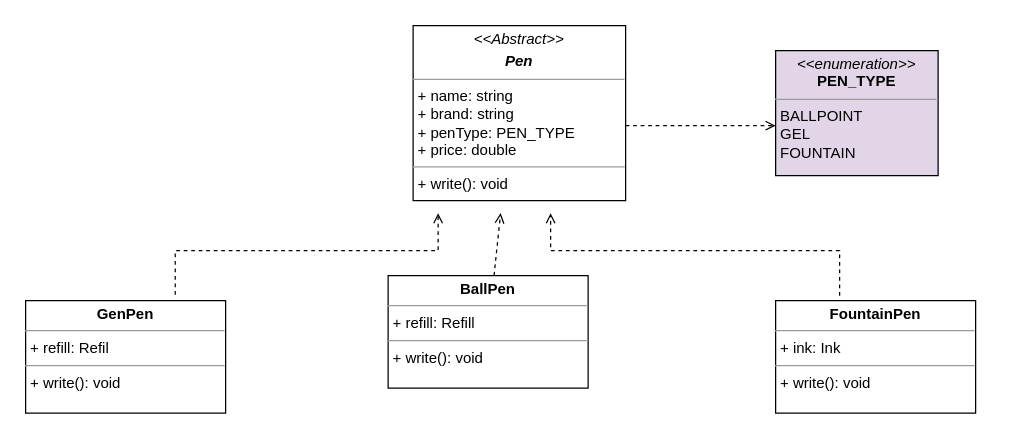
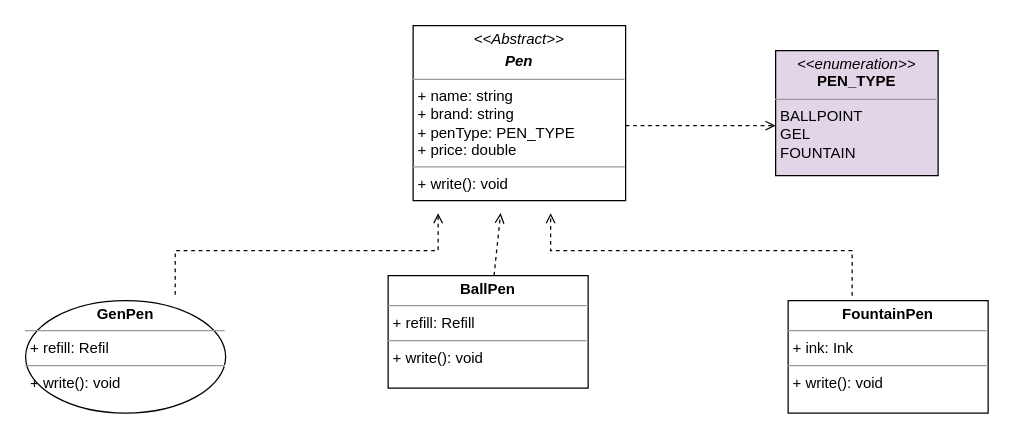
  <mxCell id="0" />
  <mxCell id="1" parent="0" />
  <mxCell id="2" value="&lt;p style=&quot;margin:0px;margin-top:4px;text-align:center;&quot;&gt;&lt;i&gt;&amp;lt;&amp;lt;Abstract&amp;gt;&amp;gt;&lt;/i&gt;&lt;/p&gt;&lt;p style=&quot;margin:0px;margin-top:4px;text-align:center;&quot;&gt;&lt;i&gt;&lt;b&gt;Pen&lt;/b&gt;&lt;/i&gt;&lt;/p&gt;&lt;hr size=&quot;1&quot;&gt;&lt;p style=&quot;border-color: var(--border-color); margin: 0px 0px 0px 4px;&quot;&gt;+ name: string&lt;/p&gt;&lt;p style=&quot;border-color: var(--border-color); margin: 0px 0px 0px 4px;&quot;&gt;+ brand: string&lt;/p&gt;&lt;p style=&quot;border-color: var(--border-color); margin: 0px 0px 0px 4px;&quot;&gt;+ penType: PEN_TYPE&lt;br&gt;&lt;/p&gt;&lt;p style=&quot;margin:0px;margin-left:4px;&quot;&gt;+ price: double&lt;/p&gt;&lt;hr size=&quot;1&quot;&gt;&lt;p style=&quot;margin:0px;margin-left:4px;&quot;&gt;+ write(): void&lt;/p&gt;&lt;p style=&quot;margin:0px;margin-left:4px;&quot;&gt;&lt;br&gt;&lt;/p&gt;" style="verticalAlign=top;align=left;overflow=fill;fontSize=12;fontFamily=Helvetica;html=1;whiteSpace=wrap;" vertex="1" parent="1"><mxGeometry x="330" y="20" width="170" height="140" as="geometry" /></mxCell>
  <mxCell id="3" value="&lt;p style=&quot;margin:0px;margin-top:4px;text-align:center;&quot;&gt;&lt;i&gt;&amp;lt;&amp;lt;enumeration&amp;gt;&amp;gt;&lt;/i&gt;&lt;br&gt;&lt;b&gt;PEN_TYPE&lt;/b&gt;&lt;/p&gt;&lt;hr size=&quot;1&quot;&gt;&lt;p style=&quot;margin:0px;margin-left:4px;&quot;&gt;BALLPOINT&lt;/p&gt;&lt;p style=&quot;margin:0px;margin-left:4px;&quot;&gt;GEL&lt;br&gt;&lt;/p&gt;&lt;p style=&quot;margin:0px;margin-left:4px;&quot;&gt;FOUNTAIN&lt;/p&gt;" style="verticalAlign=top;align=left;overflow=fill;fontSize=12;fontFamily=Helvetica;html=1;whiteSpace=wrap;fillColor=#e1d5e7;" vertex="1" parent="1"><mxGeometry x="620" y="40" width="130" height="100" as="geometry" /></mxCell>
  <mxCell id="4" value="" style="endArrow=open;dashed=1;html=1;rounded=0;strokeWidth=1;edgeStyle=elbowEdgeStyle;" edge="1" parent="1"><mxGeometry x="0.006" width="160" relative="1" as="geometry"><mxPoint x="500" y="100" as="sourcePoint" /><mxPoint x="620" y="100" as="targetPoint" /><mxPoint as="offset" /></mxGeometry></mxCell>
- <mxCell id="5" value="&lt;p style=&quot;margin:0px;margin-top:4px;text-align:center;&quot;&gt;&lt;b&gt;GenPen&lt;/b&gt;&lt;/p&gt;&lt;hr size=&quot;1&quot;&gt;&lt;p style=&quot;margin:0px;margin-left:4px;&quot;&gt;+ refill: Refil&lt;/p&gt;&lt;hr size=&quot;1&quot;&gt;&lt;p style=&quot;margin:0px;margin-left:4px;&quot;&gt;+ write(): void&lt;/p&gt;" style="verticalAlign=top;align=left;overflow=fill;fontSize=12;fontFamily=Helvetica;html=1;whiteSpace=wrap;" vertex="1" parent="1"><mxGeometry x="20" y="240" width="160" height="90" as="geometry" /></mxCell>
+ <mxCell id="5" value="&lt;p style=&quot;margin:0px;margin-top:4px;text-align:center;&quot;&gt;&lt;b&gt;GenPen&lt;/b&gt;&lt;/p&gt;&lt;hr size=&quot;1&quot;&gt;&lt;p style=&quot;margin:0px;margin-left:4px;&quot;&gt;+ refill: Refil&lt;/p&gt;&lt;hr size=&quot;1&quot;&gt;&lt;p style=&quot;margin:0px;margin-left:4px;&quot;&gt;+ write(): void&lt;/p&gt;" style="ellipse;verticalAlign=top;align=left;overflow=fill;fontSize=12;fontFamily=Helvetica;html=1;whiteSpace=wrap;" vertex="1" parent="1"><mxGeometry x="20" y="240" width="160" height="90" as="geometry" /></mxCell>
  <mxCell id="6" value="&lt;p style=&quot;margin:0px;margin-top:4px;text-align:center;&quot;&gt;&lt;b&gt;BallPen&lt;/b&gt;&lt;/p&gt;&lt;hr size=&quot;1&quot;&gt;&lt;p style=&quot;margin:0px;margin-left:4px;&quot;&gt;+ refill: Refill&lt;/p&gt;&lt;hr size=&quot;1&quot;&gt;&lt;p style=&quot;margin:0px;margin-left:4px;&quot;&gt;+ write(): void&lt;/p&gt;" style="verticalAlign=top;align=left;overflow=fill;fontSize=12;fontFamily=Helvetica;html=1;whiteSpace=wrap;" vertex="1" parent="1"><mxGeometry x="310" y="220" width="160" height="90" as="geometry" /></mxCell>
- <mxCell id="7" value="&lt;p style=&quot;margin:0px;margin-top:4px;text-align:center;&quot;&gt;&lt;b&gt;FountainPen&lt;/b&gt;&lt;/p&gt;&lt;hr size=&quot;1&quot;&gt;&lt;p style=&quot;margin:0px;margin-left:4px;&quot;&gt;+ ink: Ink&lt;/p&gt;&lt;hr size=&quot;1&quot;&gt;&lt;p style=&quot;margin:0px;margin-left:4px;&quot;&gt;+ write(): void&lt;/p&gt;" style="verticalAlign=top;align=left;overflow=fill;fontSize=12;fontFamily=Helvetica;html=1;whiteSpace=wrap;" vertex="1" parent="1"><mxGeometry x="620" y="240" width="160" height="90" as="geometry" /></mxCell>
+ <mxCell id="7" value="&lt;p style=&quot;margin:0px;margin-top:4px;text-align:center;&quot;&gt;&lt;b&gt;FountainPen&lt;/b&gt;&lt;/p&gt;&lt;hr size=&quot;1&quot;&gt;&lt;p style=&quot;margin:0px;margin-left:4px;&quot;&gt;+ ink: Ink&lt;/p&gt;&lt;hr size=&quot;1&quot;&gt;&lt;p style=&quot;margin:0px;margin-left:4px;&quot;&gt;+ write(): void&lt;/p&gt;" style="verticalAlign=top;align=left;overflow=fill;fontSize=12;fontFamily=Helvetica;html=1;whiteSpace=wrap;" vertex="1" parent="1"><mxGeometry x="630" y="240" width="160" height="90" as="geometry" /></mxCell>
  <mxCell id="8" value="" style="endArrow=open;dashed=1;html=1;rounded=0;strokeWidth=1;edgeStyle=elbowEdgeStyle;elbow=vertical;exitX=0.748;exitY=-0.053;exitDx=0;exitDy=0;exitPerimeter=0;" edge="1" parent="1" source="5"><mxGeometry x="0.006" width="160" relative="1" as="geometry"><mxPoint x="140" y="230" as="sourcePoint" /><mxPoint x="350" y="170" as="targetPoint" /><mxPoint as="offset" /><Array as="points"><mxPoint x="250" y="200" /><mxPoint x="320" y="200" /><mxPoint x="380" y="190" /><mxPoint x="260" y="200" /></Array></mxGeometry></mxCell>
  <mxCell id="9" value="" style="endArrow=open;dashed=1;html=1;rounded=0;strokeWidth=1;elbow=vertical;" edge="1" parent="1" source="6"><mxGeometry x="0.006" width="160" relative="1" as="geometry"><mxPoint x="150" y="245" as="sourcePoint" /><mxPoint x="400" y="170" as="targetPoint" /><mxPoint as="offset" /><Array as="points" /></mxGeometry></mxCell>
  <mxCell id="10" value="" style="endArrow=open;dashed=1;html=1;rounded=0;strokeWidth=1;edgeStyle=elbowEdgeStyle;elbow=vertical;exitX=0.32;exitY=-0.044;exitDx=0;exitDy=0;exitPerimeter=0;" edge="1" parent="1" source="7"><mxGeometry x="0.006" width="160" relative="1" as="geometry"><mxPoint x="680" y="230" as="sourcePoint" /><mxPoint x="440" y="170" as="targetPoint" /><mxPoint as="offset" /><Array as="points"><mxPoint x="570" y="200" /><mxPoint x="640" y="200" /><mxPoint x="700" y="190" /><mxPoint x="580" y="200" /></Array></mxGeometry></mxCell>
